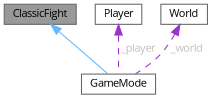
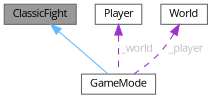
  digraph {
    fontname="Open Sans"
    node [color=gray40 fillcolor=white fontname="Open Sans" fontsize=10 shape=box style=filled]
    edge [color=darkorchid3 dir=back fontname="Open Sans" fontsize=10 labelfontname=Helvetica labelfontsize=10 style=dashed fontcolor=grey]
    n1 [fillcolor=grey60 fontcolor=black height=0.2 label=ClassicFight width=0.4]
    n2 [height=0.2 label=GameMode width=0.4]
    n3 [height=0.2 label=Player width=0.4]
    n4 [height=0.2 label=World width=0.4]
    n1 -> n2 [color=steelblue1 style=solid fontcolor=""]
-   n3 -> n2 [label=" _player"]
-   n4 -> n2 [label=" _world"]
+   n3 -> n2 [label=" _world"]
+   n4 -> n2 [label=" _player"]
  }
